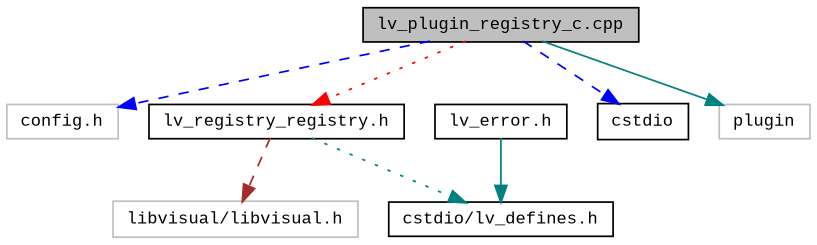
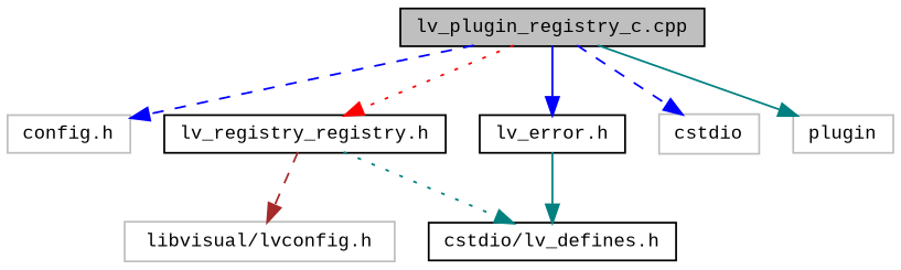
  digraph {
    fontname="Liberation Mono"
    node [color=black fillcolor=white fontname="Liberation Mono" fontsize=10 shape=record style=filled]
    edge [color=blue fontname="Liberation Mono" fontsize=10 labelfontname=Helvetica labelfontsize=10 style=dashed]
    n1 [fillcolor=grey75 fontcolor=black height=0.2 label="lv_plugin_registry_c.cpp" width=0.4]
    n2 [color=grey75 height=0.2 label="config.h" width=0.4]
    n3 [height=0.2 label="lv_registry_registry.h" width=0.4]
    n4 [height=0.2 label="lv_error.h" width=0.4]
-   n5 [height=0.2 label=cstdio width=0.4]
+   n5 [color=grey75 height=0.2 label=cstdio width=0.4]
    n6 [color=grey75 height=0.2 label=plugin width=0.4]
-   n7 [color=grey75 height=0.2 label="libvisual/libvisual.h" width=0.4]
+   n7 [color=grey75 height=0.2 label="libvisual/lvconfig.h" width=0.4]
    n8 [height=0.2 label="cstdio/lv_defines.h" width=0.4]
    n1 -> n2
    n1 -> n3 [color=red style=dotted]
+   n1 -> n4 [style=solid]
    n1 -> n5
    n1 -> n6 [color=teal style=solid]
    n3 -> n7 [color=brown]
    n3 -> n8 [color=teal style=dotted]
    n4 -> n8 [color=teal style=solid]
  }
